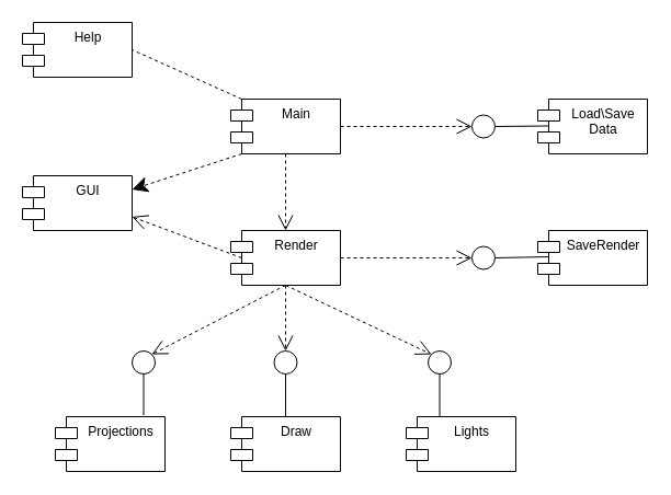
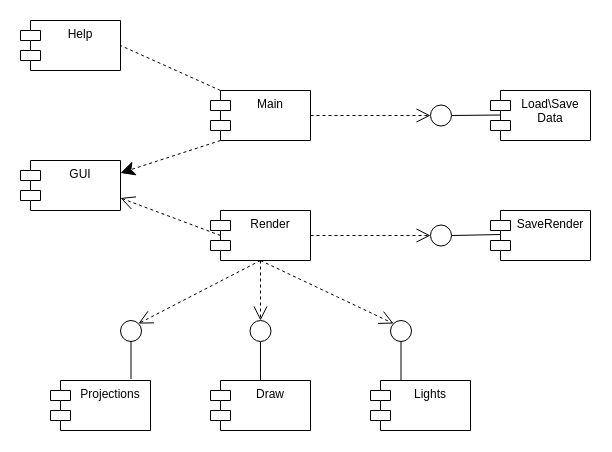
  <mxCell id="0" />
  <mxCell id="1" parent="0" />
  <mxCell id="2" value="Main" style="shape=module;align=left;spacingLeft=20;align=center;verticalAlign=top;" vertex="1" parent="1"><mxGeometry x="210" y="90" width="100" height="50" as="geometry" /></mxCell>
  <mxCell id="3" value="GUI" style="shape=module;align=left;spacingLeft=20;align=center;verticalAlign=top;" vertex="1" parent="1"><mxGeometry x="20" y="160" width="100" height="50" as="geometry" /></mxCell>
  <mxCell id="4" value="Load\Save&#10;Data&#10;" style="shape=module;align=left;spacingLeft=20;align=center;verticalAlign=top;" vertex="1" parent="1"><mxGeometry x="490" y="90" width="100" height="50" as="geometry" /></mxCell>
  <mxCell id="5" value="Render" style="shape=module;align=left;spacingLeft=20;align=center;verticalAlign=top;" vertex="1" parent="1"><mxGeometry x="210" y="210" width="100" height="50" as="geometry" /></mxCell>
  <mxCell id="6" value="Projections " style="shape=module;align=left;spacingLeft=20;align=center;verticalAlign=top;" vertex="1" parent="1"><mxGeometry x="50" y="380" width="100" height="50" as="geometry" /></mxCell>
  <mxCell id="7" value="Lights" style="shape=module;align=left;spacingLeft=20;align=center;verticalAlign=top;" vertex="1" parent="1"><mxGeometry x="370" y="380" width="100" height="50" as="geometry" /></mxCell>
  <mxCell id="8" value="" style="endArrow=none;html=1;entryX=0.5;entryY=1;entryDx=0;entryDy=0;exitX=0.5;exitY=0;exitDx=0;exitDy=0;" edge="1" parent="1" source="10" target="11"><mxGeometry width="50" height="50" relative="1" as="geometry"><mxPoint x="270" y="380" as="sourcePoint" /><mxPoint x="270" y="331" as="targetPoint" /></mxGeometry></mxCell>
  <mxCell id="9" value="Help&#10;" style="shape=module;align=left;spacingLeft=20;align=center;verticalAlign=top;" vertex="1" parent="1"><mxGeometry x="20" y="20" width="100" height="50" as="geometry" /></mxCell>
  <mxCell id="10" value="Draw" style="shape=module;align=left;spacingLeft=20;align=center;verticalAlign=top;" vertex="1" parent="1"><mxGeometry x="210" y="380" width="100" height="50" as="geometry" /></mxCell>
  <mxCell id="11" value="" style="ellipse;whiteSpace=wrap;html=1;aspect=fixed;" vertex="1" parent="1"><mxGeometry x="249.5" y="320" width="21" height="21" as="geometry" /></mxCell>
  <mxCell id="12" value="" style="endArrow=open;endSize=12;dashed=1;html=1;exitX=0.5;exitY=1;exitDx=0;exitDy=0;entryX=0.5;entryY=0;entryDx=0;entryDy=0;" edge="1" parent="1" source="5" target="11"><mxGeometry width="160" relative="1" as="geometry"><mxPoint x="-170" y="300" as="sourcePoint" /><mxPoint x="-10" y="300" as="targetPoint" /></mxGeometry></mxCell>
  <mxCell id="13" value="" style="ellipse;whiteSpace=wrap;html=1;aspect=fixed;" vertex="1" parent="1"><mxGeometry x="120" y="320" width="21" height="21" as="geometry" /></mxCell>
  <mxCell id="14" value="" style="ellipse;whiteSpace=wrap;html=1;aspect=fixed;" vertex="1" parent="1"><mxGeometry x="390" y="320" width="21" height="21" as="geometry" /></mxCell>
  <mxCell id="15" value="" style="endArrow=none;html=1;entryX=0.5;entryY=1;entryDx=0;entryDy=0;exitX=0.805;exitY=-0.03;exitDx=0;exitDy=0;exitPerimeter=0;" edge="1" parent="1" source="6" target="13"><mxGeometry width="50" height="50" relative="1" as="geometry"><mxPoint x="131" y="382" as="sourcePoint" /><mxPoint x="270" y="351" as="targetPoint" /></mxGeometry></mxCell>
  <mxCell id="16" value="" style="endArrow=open;endSize=12;dashed=1;html=1;exitX=0.5;exitY=1;exitDx=0;exitDy=0;entryX=1;entryY=0;entryDx=0;entryDy=0;" edge="1" parent="1" source="5" target="13"><mxGeometry width="160" relative="1" as="geometry"><mxPoint x="270" y="270" as="sourcePoint" /><mxPoint x="270" y="330" as="targetPoint" /></mxGeometry></mxCell>
  <mxCell id="17" value="" style="endArrow=none;html=1;entryX=0.5;entryY=1;entryDx=0;entryDy=0;exitX=0.305;exitY=0;exitDx=0;exitDy=0;exitPerimeter=0;" edge="1" parent="1" source="7" target="14"><mxGeometry width="50" height="50" relative="1" as="geometry"><mxPoint x="401" y="377" as="sourcePoint" /><mxPoint x="270" y="351" as="targetPoint" /></mxGeometry></mxCell>
  <mxCell id="18" value="" style="endArrow=open;endSize=12;dashed=1;html=1;entryX=0;entryY=0;entryDx=0;entryDy=0;" edge="1" parent="1" target="14"><mxGeometry width="160" relative="1" as="geometry"><mxPoint x="260" y="260" as="sourcePoint" /><mxPoint x="270" y="330" as="targetPoint" /></mxGeometry></mxCell>
  <mxCell id="19" value="" style="endArrow=classic;endSize=12;dashed=1;html=1;exitX=0;exitY=1;exitDx=10;exitDy=0;entryX=1;entryY=0.25;entryDx=0;entryDy=0;exitPerimeter=0;" edge="1" parent="1" source="2" target="3"><mxGeometry width="160" relative="1" as="geometry"><mxPoint x="270" y="270" as="sourcePoint" /><mxPoint x="147.925" y="333.075" as="targetPoint" /></mxGeometry></mxCell>
  <mxCell id="20" value="" style="endArrow=open;endSize=12;dashed=1;html=1;entryX=1;entryY=0.75;entryDx=0;entryDy=0;" edge="1" parent="1" target="3"><mxGeometry width="160" relative="1" as="geometry"><mxPoint x="220" y="235" as="sourcePoint" /><mxPoint x="130" y="220" as="targetPoint" /></mxGeometry></mxCell>
  <mxCell id="21" value="" style="ellipse;whiteSpace=wrap;html=1;aspect=fixed;" vertex="1" parent="1"><mxGeometry x="430" y="104.5" width="21" height="21" as="geometry" /></mxCell>
  <mxCell id="22" value="" style="endArrow=none;html=1;exitX=0.095;exitY=0.49;exitDx=0;exitDy=0;exitPerimeter=0;entryX=1;entryY=0.5;entryDx=0;entryDy=0;" edge="1" parent="1" source="4" target="21"><mxGeometry width="50" height="50" relative="1" as="geometry"><mxPoint x="140.5" y="388.5" as="sourcePoint" /><mxPoint x="440" y="105" as="targetPoint" /></mxGeometry></mxCell>
  <mxCell id="23" value="" style="endArrow=open;endSize=12;dashed=1;html=1;entryX=0;entryY=0.5;entryDx=0;entryDy=0;exitX=1;exitY=0.5;exitDx=0;exitDy=0;" edge="1" parent="1" source="2" target="21"><mxGeometry width="160" relative="1" as="geometry"><mxPoint x="310" y="105" as="sourcePoint" /><mxPoint x="410" y="105" as="targetPoint" /></mxGeometry></mxCell>
  <mxCell id="24" value="" style="endArrow=none;endSize=12;dashed=1;html=1;exitX=0;exitY=0;exitDx=10;exitDy=0;exitPerimeter=0;entryX=1;entryY=0.5;entryDx=0;entryDy=0;" edge="1" parent="1" source="2" target="9"><mxGeometry width="160" relative="1" as="geometry"><mxPoint x="228" y="145.5" as="sourcePoint" /><mxPoint x="90.5" y="155" as="targetPoint" /></mxGeometry></mxCell>
- <mxCell id="25" value="" style="endArrow=open;endSize=12;dashed=1;html=1;exitX=0.5;exitY=1;exitDx=0;exitDy=0;entryX=0.5;entryY=0;entryDx=0;entryDy=0;" edge="1" parent="1" source="2" target="5"><mxGeometry width="160" relative="1" as="geometry"><mxPoint x="245" y="150" as="sourcePoint" /><mxPoint x="130" y="220" as="targetPoint" /></mxGeometry></mxCell>
  <mxCell id="26" value="SaveRender" style="shape=module;align=left;spacingLeft=20;align=center;verticalAlign=top;" vertex="1" parent="1"><mxGeometry x="490" y="210" width="100" height="50" as="geometry" /></mxCell>
  <mxCell id="27" value="" style="ellipse;whiteSpace=wrap;html=1;aspect=fixed;" vertex="1" parent="1"><mxGeometry x="430" y="224.5" width="21" height="21" as="geometry" /></mxCell>
  <mxCell id="28" value="" style="endArrow=none;html=1;exitX=0.1;exitY=0.48;exitDx=0;exitDy=0;exitPerimeter=0;entryX=1;entryY=0.5;entryDx=0;entryDy=0;" edge="1" parent="1" source="26" target="27"><mxGeometry width="50" height="50" relative="1" as="geometry"><mxPoint x="140.5" y="388.5" as="sourcePoint" /><mxPoint x="471" y="231" as="targetPoint" /></mxGeometry></mxCell>
  <mxCell id="29" value="" style="endArrow=open;endSize=12;dashed=1;html=1;" edge="1" parent="1" source="5"><mxGeometry width="160" relative="1" as="geometry"><mxPoint x="270" y="270" as="sourcePoint" /><mxPoint x="430" y="235" as="targetPoint" /></mxGeometry></mxCell>
